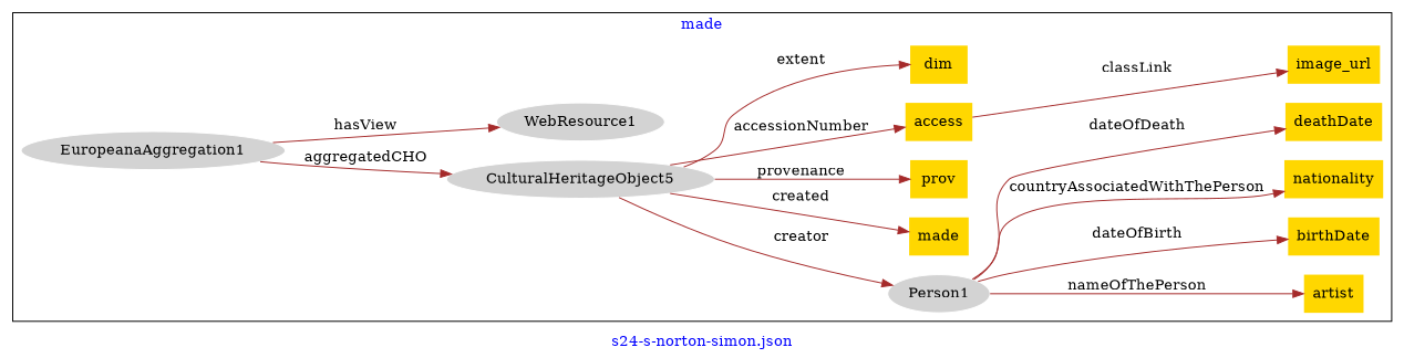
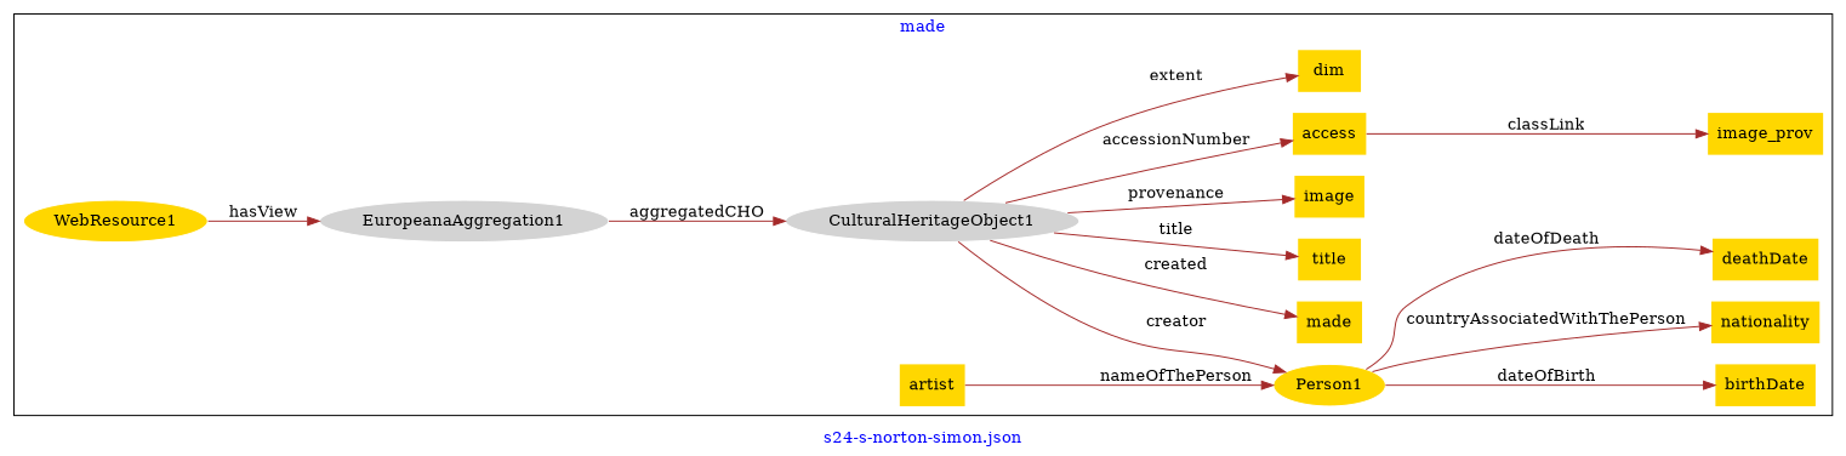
  digraph {
    fontcolor=blue
    label="s24-s-norton-simon.json"
    rankdir=LR
    remincross=true
    node [fillcolor=gold style=filled shape=plaintext]
    edge [color=brown fontcolor=black]
-   n1 [color=white fillcolor=lightgray label=CulturalHeritageObject5 shape=""]
-   n2 [color=white fillcolor=lightgray label=Person1 shape=""]
+   n1 [color=white fillcolor=lightgray label=CulturalHeritageObject1 shape=""]
+   n2 [color=white label=Person1 shape=""]
    n3 [color=white fillcolor=lightgray label=EuropeanaAggregation1 shape=""]
-   n4 [color=white fillcolor=lightgray label=WebResource1 shape=""]
+   n4 [color=white label=WebResource1 shape=""]
    n5 [label=made]
+   n6 [label=title]
    n7 [label=artist]
    n8 [label=birthDate]
-   n9 [label=prov]
-   n10 [label=image_url]
+   n9 [label=image]
+   n10 [label=image_prov]
    n11 [label=access]
    n12 [label=nationality]
    n13 [label=dim]
    n14 [label=deathDate]
    subgraph cluster_1 {
      label=made
      n1
      n2
      n3
      n4
      n5
+     n6
      n7
      n8
      n9
      n10
      n11
      n12
      n13
      n14
    }
    n1 -> n2 [label=creator]
    n1 -> n5 [label=created]
+   n1 -> n6 [label=title]
    n1 -> n9 [label=provenance]
    n1 -> n11 [label=accessionNumber]
    n1 -> n13 [label=extent]
-   n2 -> n7 [label=nameOfThePerson]
+   n7 -> n2 [label=nameOfThePerson]
    n2 -> n8 [label=dateOfBirth]
    n2 -> n12 [label=countryAssociatedWithThePerson]
    n2 -> n14 [label=dateOfDeath]
    n3 -> n1 [label=aggregatedCHO]
-   n3 -> n4 [label=hasView]
+   n4 -> n3 [label=hasView]
    n11 -> n10 [label=classLink]
  }
